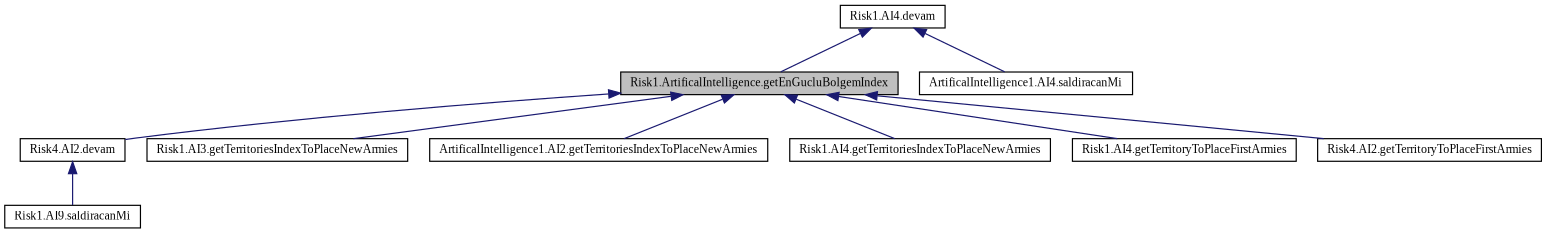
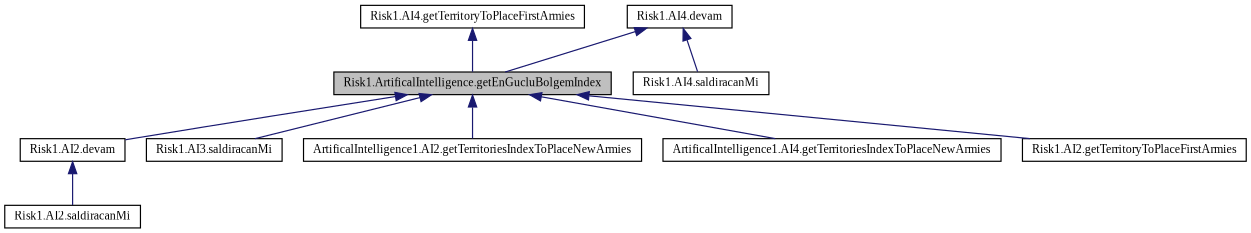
  digraph {
    fontname="Liberation Serif"
    rankdir=TB
    node [color=black fontname="Liberation Serif" fontsize=10 shape=record]
    edge [color=midnightblue dir=back fontname="Liberation Serif" fontsize=10 labelfontname=FreeSans labelfontsize=10 style=solid]
    n1 [fillcolor=grey75 fontcolor=black height=0.2 label="Risk1.ArtificalIntelligence.getEnGucluBolgemIndex" style=filled width=0.4]
-   n2 [height=0.2 label="Risk4.AI2.devam" width=0.4]
-   n3 [height=0.2 label="Risk1.AI3.getTerritoriesIndexToPlaceNewArmies" width=0.4]
+   n2 [height=0.2 label="Risk1.AI2.devam" width=0.4]
+   n3 [height=0.2 label="Risk1.AI3.saldiracanMi" width=0.4]
    n4 [height=0.2 label="ArtificalIntelligence1.AI2.getTerritoriesIndexToPlaceNewArmies" width=0.4]
-   n5 [height=0.2 label="Risk1.AI4.getTerritoriesIndexToPlaceNewArmies" width=0.4]
+   n5 [height=0.2 label="ArtificalIntelligence1.AI4.getTerritoriesIndexToPlaceNewArmies" width=0.4]
    n6 [height=0.2 label="Risk1.AI4.getTerritoryToPlaceFirstArmies" width=0.4]
-   n7 [height=0.2 label="Risk4.AI2.getTerritoryToPlaceFirstArmies" width=0.4]
+   n7 [height=0.2 label="Risk1.AI2.getTerritoryToPlaceFirstArmies" width=0.4]
    n8 [height=0.2 label="Risk1.AI4.devam" width=0.4]
-   n9 [height=0.2 label="ArtificalIntelligence1.AI4.saldiracanMi" width=0.4]
-   n10 [height=0.2 label="Risk1.AI9.saldiracanMi" width=0.4]
+   n9 [height=0.2 label="Risk1.AI4.saldiracanMi" width=0.4]
+   n10 [height=0.2 label="Risk1.AI2.saldiracanMi" width=0.4]
    n1 -> n2
    n1 -> n3
    n1 -> n4
    n1 -> n5
-   n1 -> n6
+   n6 -> n1
    n1 -> n7
    n2 -> n10
    n8 -> n1
    n8 -> n9
  }
